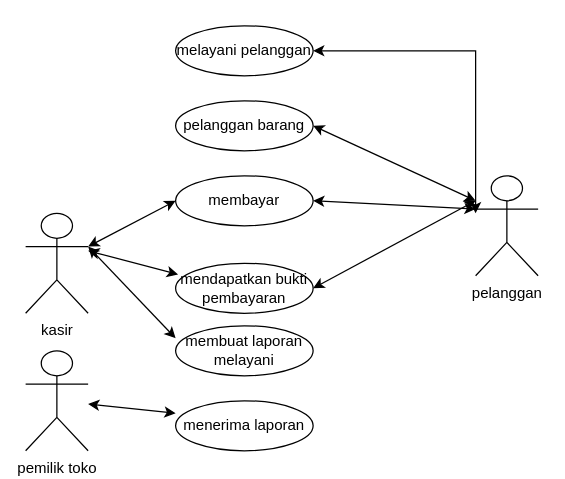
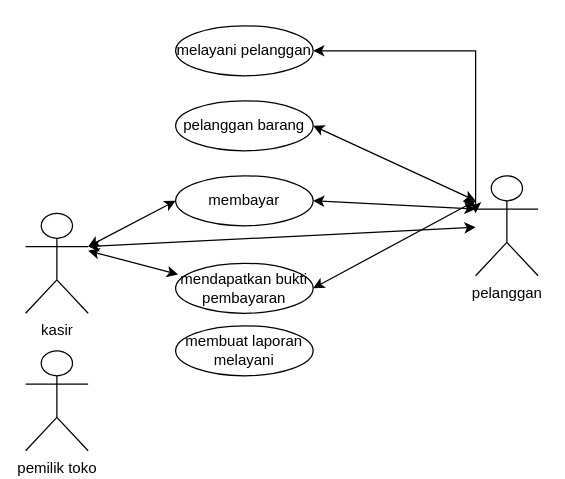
  <mxCell id="0" />
  <mxCell id="1" parent="0" />
  <mxCell id="2" value="melayani pelanggan" style="ellipse;whiteSpace=wrap;html=1;" vertex="1" parent="1"><mxGeometry x="140" y="20" width="110" height="40" as="geometry" /></mxCell>
  <mxCell id="3" value="pelanggan barang" style="ellipse;whiteSpace=wrap;html=1;" vertex="1" parent="1"><mxGeometry x="140" y="80" width="110" height="40" as="geometry" /></mxCell>
  <mxCell id="4" value="membayar" style="ellipse;whiteSpace=wrap;html=1;" vertex="1" parent="1"><mxGeometry x="140" y="140" width="110" height="40" as="geometry" /></mxCell>
  <mxCell id="5" value="mendapatkan bukti pembayaran" style="ellipse;whiteSpace=wrap;html=1;" vertex="1" parent="1"><mxGeometry x="140" y="210" width="110" height="40" as="geometry" /></mxCell>
  <mxCell id="6" value="kasir" style="shape=umlActor;verticalLabelPosition=bottom;verticalAlign=top;html=1;outlineConnect=0;" vertex="1" parent="1"><mxGeometry x="20" y="170" width="50" height="80" as="geometry" /></mxCell>
  <mxCell id="7" value="membuat laporan melayani" style="ellipse;whiteSpace=wrap;html=1;" vertex="1" parent="1"><mxGeometry x="140" y="260" width="110" height="40" as="geometry" /></mxCell>
- <mxCell id="8" value="menerima laporan" style="ellipse;whiteSpace=wrap;html=1;" vertex="1" parent="1"><mxGeometry x="140" y="320" width="110" height="40" as="geometry" /></mxCell>
  <mxCell id="9" value="pemilik toko" style="shape=umlActor;verticalLabelPosition=bottom;verticalAlign=top;html=1;outlineConnect=0;" vertex="1" parent="1"><mxGeometry x="20" y="280" width="50" height="80" as="geometry" /></mxCell>
  <mxCell id="10" value="" style="endArrow=classic;startArrow=classic;html=1;rounded=0;exitX=1;exitY=0.333;exitDx=0;exitDy=0;exitPerimeter=0;" edge="1" parent="1" source="6"><mxGeometry width="50" height="50" relative="1" as="geometry"><mxPoint x="90" y="210" as="sourcePoint" /><mxPoint x="140" y="160" as="targetPoint" /></mxGeometry></mxCell>
  <mxCell id="11" value="" style="endArrow=classic;startArrow=classic;html=1;rounded=0;entryX=0.018;entryY=0.225;entryDx=0;entryDy=0;entryPerimeter=0;" edge="1" parent="1" target="5"><mxGeometry width="50" height="50" relative="1" as="geometry"><mxPoint x="70" y="200" as="sourcePoint" /><mxPoint x="150" y="170" as="targetPoint" /></mxGeometry></mxCell>
- <mxCell id="12" value="" style="endArrow=classic;startArrow=classic;html=1;rounded=0;entryX=0;entryY=0.25;entryDx=0;entryDy=0;entryPerimeter=0;exitX=1;exitY=0.333;exitDx=0;exitDy=0;exitPerimeter=0;" edge="1" parent="1" source="6" target="7"><mxGeometry width="50" height="50" relative="1" as="geometry"><mxPoint x="80" y="210" as="sourcePoint" /><mxPoint x="152" y="229" as="targetPoint" /></mxGeometry></mxCell>
- <mxCell id="13" value="" style="endArrow=classic;startArrow=classic;html=1;rounded=0;entryX=0;entryY=0.25;entryDx=0;entryDy=0;entryPerimeter=0;" edge="1" parent="1" source="9" target="8"><mxGeometry width="50" height="50" relative="1" as="geometry"><mxPoint x="80" y="207" as="sourcePoint" /><mxPoint x="150" y="280" as="targetPoint" /></mxGeometry></mxCell>
+ <mxCell id="12" value="" style="endArrow=classic;startArrow=classic;html=1;rounded=0;exitX=1;exitY=0.333;exitDx=0;exitDy=0;exitPerimeter=0;" edge="1" parent="1" source="6" target="14"><mxGeometry width="50" height="50" relative="1" as="geometry"><mxPoint x="80" y="210" as="sourcePoint" /><mxPoint x="152" y="229" as="targetPoint" /></mxGeometry></mxCell>
  <mxCell id="14" value="pelanggan" style="shape=umlActor;verticalLabelPosition=bottom;verticalAlign=top;html=1;outlineConnect=0;" vertex="1" parent="1"><mxGeometry x="380" y="140" width="50" height="80" as="geometry" /></mxCell>
  <mxCell id="15" value="" style="endArrow=classic;startArrow=classic;html=1;rounded=0;exitX=1;exitY=0.5;exitDx=0;exitDy=0;" edge="1" parent="1" source="2"><mxGeometry width="50" height="50" relative="1" as="geometry"><mxPoint x="330" y="220" as="sourcePoint" /><mxPoint x="380" y="170" as="targetPoint" /><Array as="points"><mxPoint x="380" y="40" /></Array></mxGeometry></mxCell>
  <mxCell id="16" value="" style="endArrow=classic;startArrow=classic;html=1;rounded=0;exitX=1;exitY=0.5;exitDx=0;exitDy=0;" edge="1" parent="1" source="3"><mxGeometry width="50" height="50" relative="1" as="geometry"><mxPoint x="330" y="210" as="sourcePoint" /><mxPoint x="380" y="160" as="targetPoint" /></mxGeometry></mxCell>
  <mxCell id="17" value="" style="endArrow=classic;startArrow=classic;html=1;rounded=0;exitX=1;exitY=0.5;exitDx=0;exitDy=0;entryX=0;entryY=0.333;entryDx=0;entryDy=0;entryPerimeter=0;" edge="1" parent="1" source="4" target="14"><mxGeometry width="50" height="50" relative="1" as="geometry"><mxPoint x="330" y="220" as="sourcePoint" /><mxPoint x="380" y="170" as="targetPoint" /></mxGeometry></mxCell>
  <mxCell id="18" value="" style="endArrow=classic;startArrow=classic;html=1;rounded=0;exitX=1;exitY=0.5;exitDx=0;exitDy=0;" edge="1" parent="1" source="5"><mxGeometry width="50" height="50" relative="1" as="geometry"><mxPoint x="330" y="210" as="sourcePoint" /><mxPoint x="380" y="160" as="targetPoint" /></mxGeometry></mxCell>
